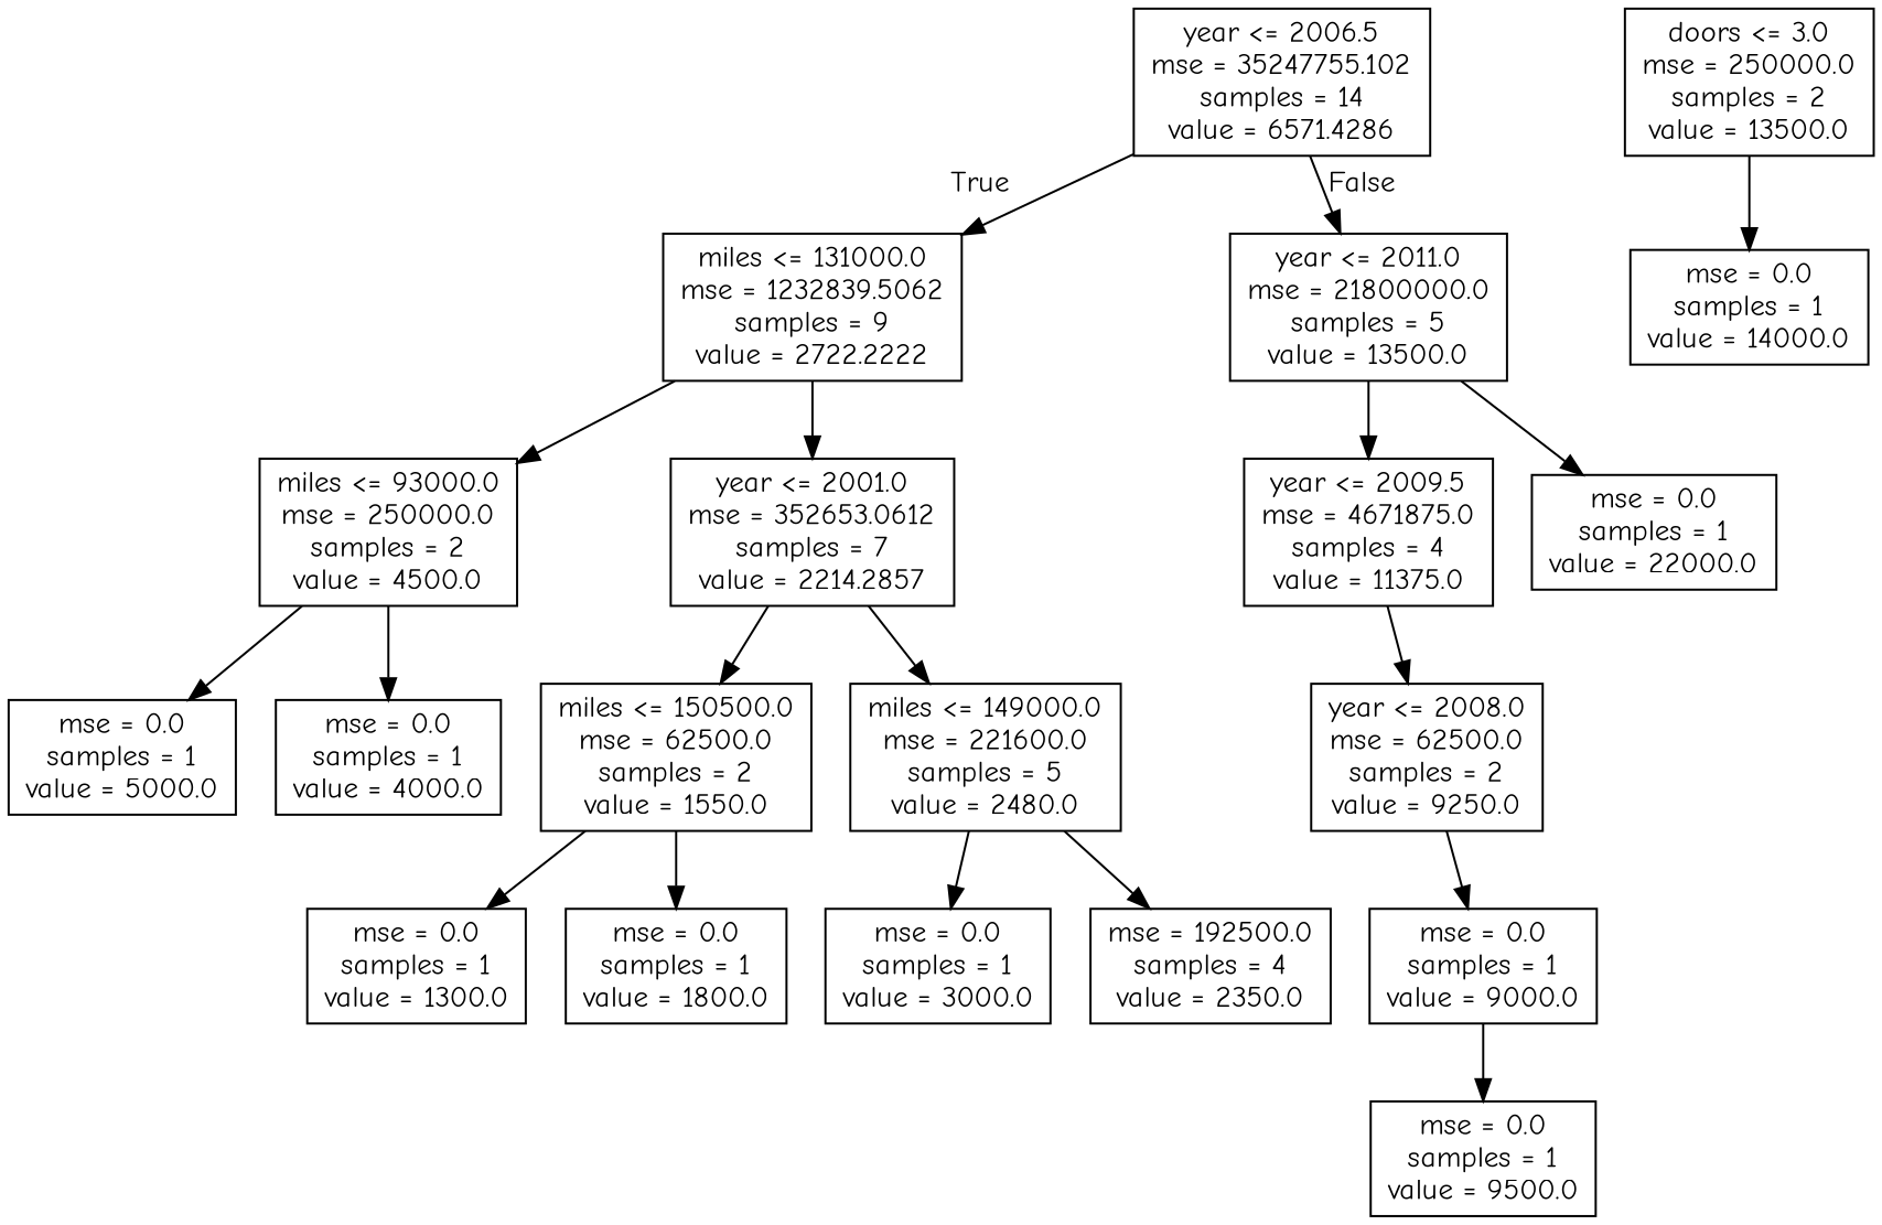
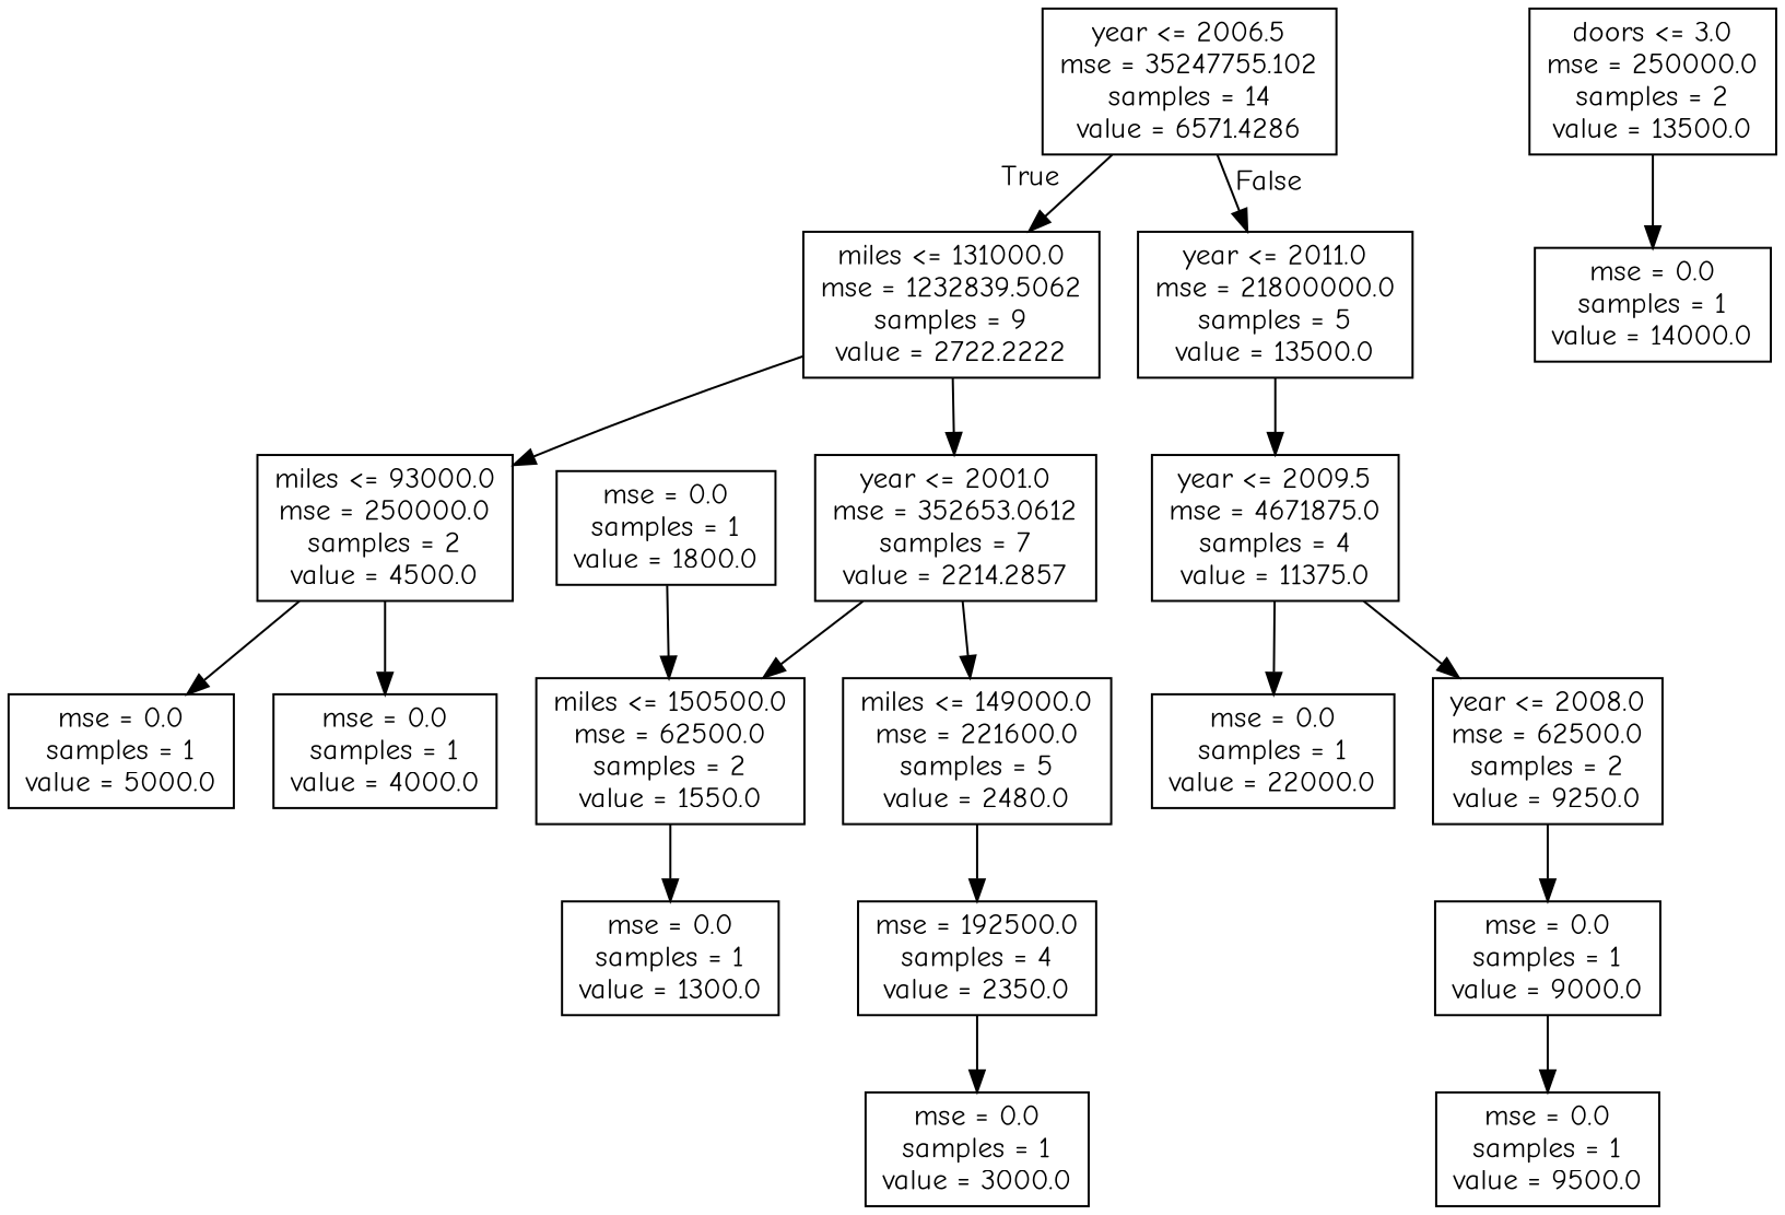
  digraph {
    fontname="Comic Neue"
    node [fontname="Comic Neue" shape=box]
    edge [fontname="Comic Neue"]
    n1 [label="year <= 2006.5\nmse = 35247755.102\nsamples = 14\nvalue = 6571.4286"]
    n2 [label="miles <= 131000.0\nmse = 1232839.5062\nsamples = 9\nvalue = 2722.2222"]
    n3 [label="year <= 2011.0\nmse = 21800000.0\nsamples = 5\nvalue = 13500.0"]
    n4 [label="miles <= 93000.0\nmse = 250000.0\nsamples = 2\nvalue = 4500.0"]
    n5 [label="year <= 2001.0\nmse = 352653.0612\nsamples = 7\nvalue = 2214.2857"]
    n6 [label="year <= 2009.5\nmse = 4671875.0\nsamples = 4\nvalue = 11375.0"]
    n7 [label="mse = 0.0\nsamples = 1\nvalue = 22000.0"]
    n8 [label="mse = 0.0\nsamples = 1\nvalue = 5000.0"]
    n9 [label="mse = 0.0\nsamples = 1\nvalue = 4000.0"]
    n10 [label="miles <= 150500.0\nmse = 62500.0\nsamples = 2\nvalue = 1550.0"]
    n11 [label="miles <= 149000.0\nmse = 221600.0\nsamples = 5\nvalue = 2480.0"]
    n12 [label="mse = 0.0\nsamples = 1\nvalue = 1300.0"]
    n13 [label="mse = 0.0\nsamples = 1\nvalue = 1800.0"]
    n14 [label="mse = 0.0\nsamples = 1\nvalue = 3000.0"]
    n15 [label="mse = 192500.0\nsamples = 4\nvalue = 2350.0"]
    n16 [label="year <= 2008.0\nmse = 62500.0\nsamples = 2\nvalue = 9250.0"]
    n17 [label="mse = 0.0\nsamples = 1\nvalue = 9000.0"]
    n18 [label="doors <= 3.0\nmse = 250000.0\nsamples = 2\nvalue = 13500.0"]
    n19 [label="mse = 0.0\nsamples = 1\nvalue = 14000.0"]
    n20 [label="mse = 0.0\nsamples = 1\nvalue = 9500.0"]
    n1 -> n2 [headlabel=True labelangle=45 labeldistance=2.5]
    n1 -> n3 [headlabel=False labelangle=-45 labeldistance=2.5]
    n2 -> n4
    n2 -> n5
    n3 -> n6
-   n3 -> n7
+   n6 -> n7
    n4 -> n8
    n4 -> n9
    n5 -> n10
    n5 -> n11
    n6 -> n16
    n10 -> n12
-   n10 -> n13
-   n11 -> n14
+   n13 -> n10
+   n15 -> n14
    n11 -> n15
    n16 -> n17
    n17 -> n20
    n18 -> n19
  }
